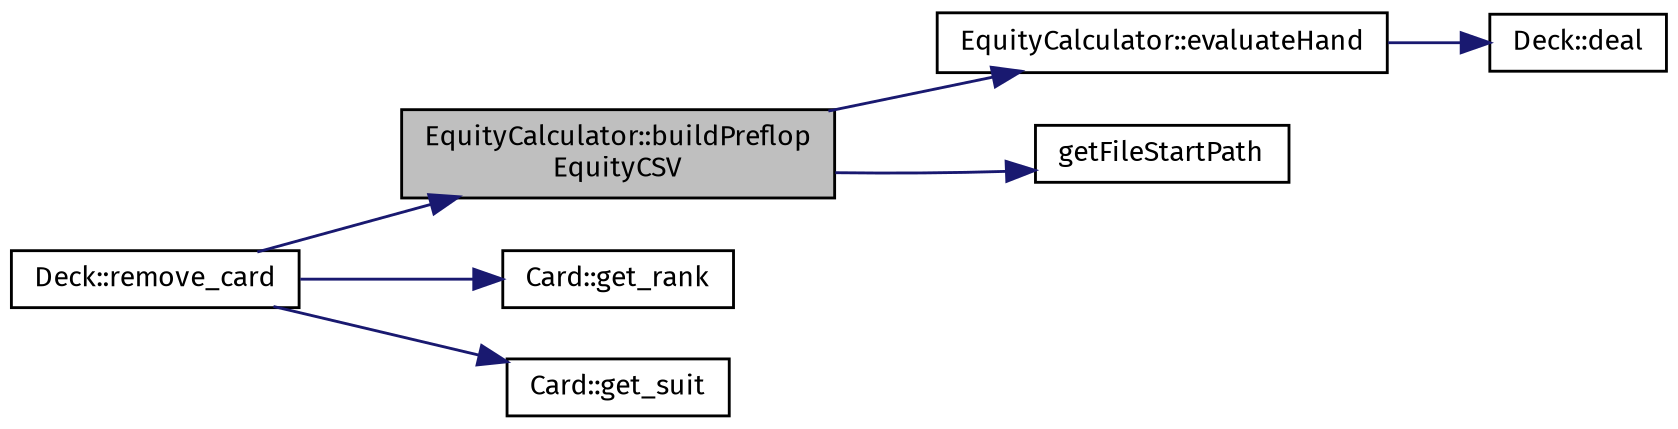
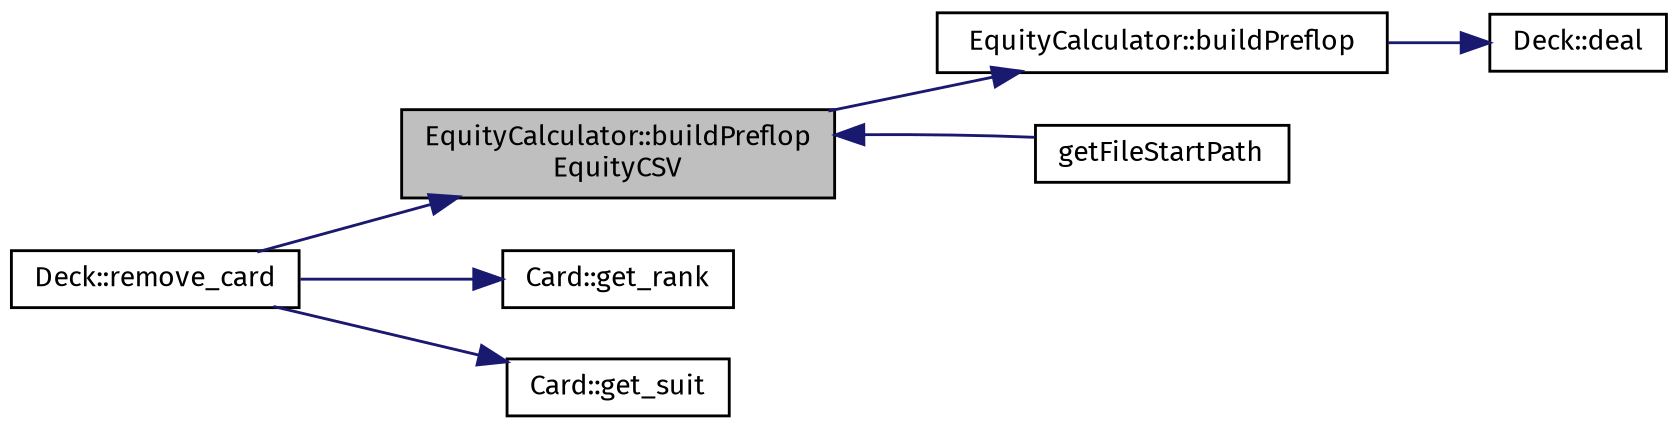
  digraph {
    fontname="Fira Sans"
    rankdir=LR
    node [color=black fillcolor=white fontname="Fira Sans" fontsize=10 shape=record style=filled]
    edge [color=midnightblue fontname="Fira Sans" fontsize=10 labelfontname=Helvetica labelfontsize=10 style=solid]
    n1 [fillcolor=grey75 fontcolor=black height=0.2 label="EquityCalculator::buildPreflop\lEquityCSV" width=0.4]
-   n2 [height=0.2 label="EquityCalculator::evaluateHand" width=0.4]
+   n2 [height=0.2 label="EquityCalculator::buildPreflop" width=0.4]
    n3 [height=0.2 label=getFileStartPath width=0.4]
    n4 [height=0.2 label="Deck::deal" width=0.4]
    n5 [height=0.2 label="Deck::remove_card" width=0.4]
    n6 [height=0.2 label="Card::get_rank" width=0.4]
    n7 [height=0.2 label="Card::get_suit" width=0.4]
    n1 -> n2
-   n1 -> n3
+   n3 -> n1
    n2 -> n4
    n5 -> n1
    n5 -> n6
    n5 -> n7
  }
